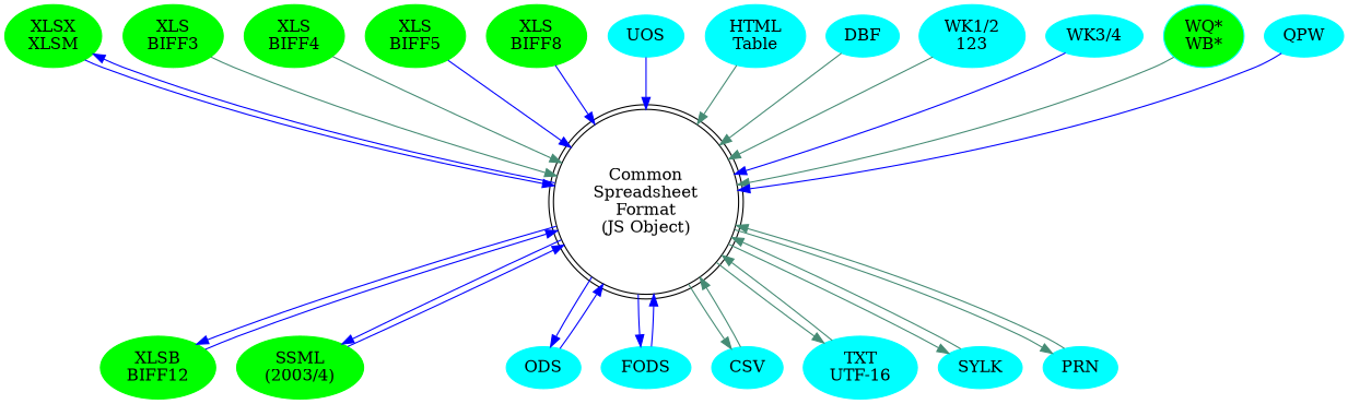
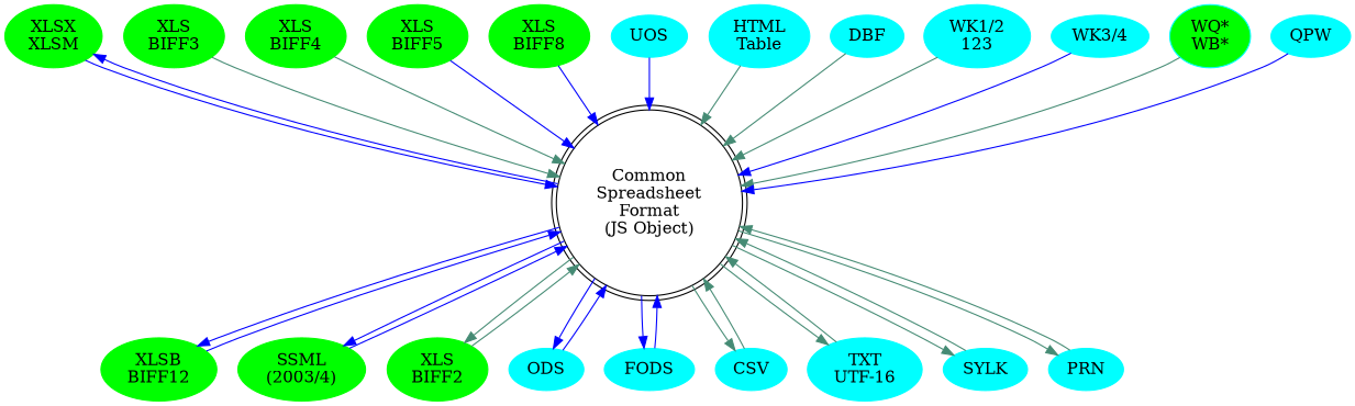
  digraph {
    mindist=0.1
    node [color=cyan style=filled]
    edge [color=aquamarine4]
    n1 [color=green label="XLSX\nXLSM"]
    n2 [color=green label="XLSB\nBIFF12"]
    n3 [color=green label="SSML\n(2003/4)"]
+   n4 [color=green label="XLS\nBIFF2"]
    n5 [color=green label="XLS\nBIFF3"]
    n6 [color=green label="XLS\nBIFF4"]
    n7 [color=green label="XLS\nBIFF5"]
    n8 [color=green label="XLS\nBIFF8"]
    n9 [label=ODS]
    n10 [label=FODS]
    n11 [label=UOS]
    n12 [label="HTML\nTable"]
    n13 [label=CSV]
    n14 [label="TXT\nUTF-16"]
    n15 [label=DBF]
    n16 [label=SYLK]
    n17 [label=PRN]
    n18 [label="WK1/2\n123"]
    n19 [label="WK3/4"]
    n20 [fillcolor=green label="WQ*\nWB*"]
    n21 [label=QPW]
    n22 [label="Common\nSpreadsheet\nFormat\n(JS Object)" shape=doublecircle color="" style=""]
    subgraph sub_1 {
      n1
      n2
      n3
+     n4
      n5
      n6
      n7
      n8
    }
    subgraph sub_2 {
      n9
      n10
      n11
      n12
      n13
      n14
      n15
      n16
      n17
      n18
      n19
      n20
      n21
    }
    subgraph sub_3 {
      n1
      n2
      n3
      n7
      n8
      n9
      n10
      n11
      n19
      n21
      n22
    }
    subgraph sub_4 {
+     n4
      n5
      n6
      n12
      n13
      n14
      n15
      n16
      n17
      n18
      n20
      n22
    }
    n1 -> n22 [color=blue]
    n2 -> n22 [color=blue]
    n3 -> n22 [color=blue]
+   n4 -> n22
    n5 -> n22
    n6 -> n22
    n7 -> n22 [color=blue]
    n8 -> n22 [color=blue]
    n9 -> n22 [color=blue]
    n10 -> n22 [color=blue]
    n11 -> n22 [color=blue]
    n12 -> n22
    n13 -> n22
    n14 -> n22
    n15 -> n22
    n16 -> n22
    n17 -> n22
    n18 -> n22
    n19 -> n22 [color=blue]
    n20 -> n22
    n21 -> n22 [color=blue]
    n22 -> n1 [color=blue]
    n22 -> n2 [color=blue]
    n22 -> n3 [color=blue]
+   n22 -> n4
    n22 -> n9 [color=blue]
    n22 -> n10 [color=blue]
    n22 -> n13
    n22 -> n14
    n22 -> n16
    n22 -> n17
  }
